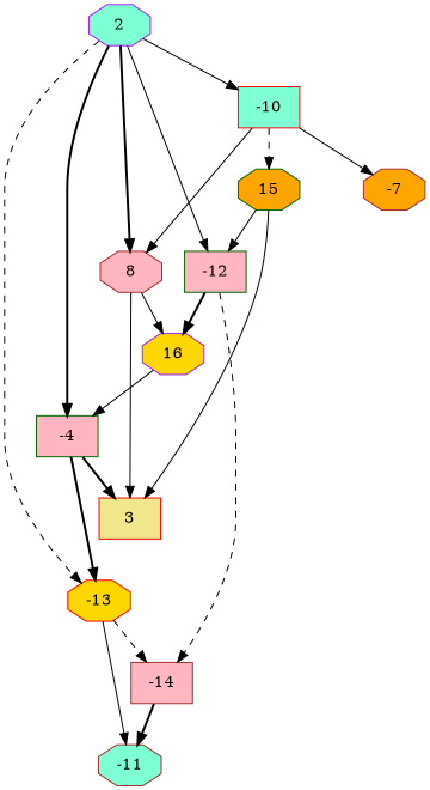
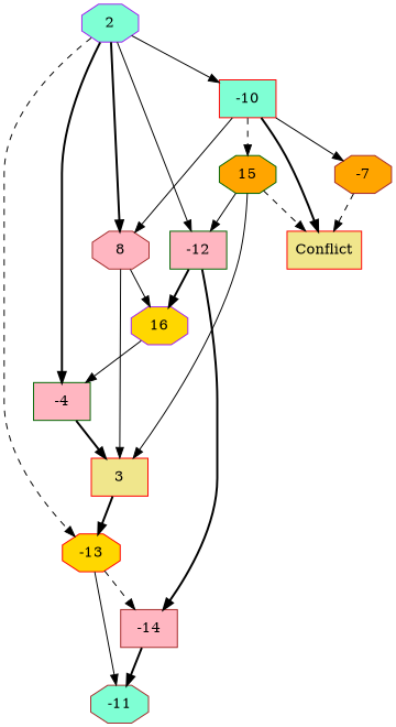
  digraph {
    node [color=brown fillcolor=lightpink shape=octagon style=filled]
    edge [style=solid]
    2 [color=purple fillcolor=aquamarine]
    -4 [color=darkgreen shape=box]
    8
    -10 [color=red fillcolor=aquamarine shape=box]
    -12 [color=darkgreen shape=box]
    -13 [color=red fillcolor=gold]
    3 [color=red fillcolor=khaki shape=box]
    16 [color=purple fillcolor=gold]
    -7 [fillcolor=orange]
+   Conflict [color=red fillcolor=khaki shape=box]
    15 [color=darkgreen fillcolor=orange]
    -14 [shape=box]
    -11 [fillcolor=aquamarine]
    2 -> -4 [style=bold]
    2 -> 8 [style=bold]
    2 -> -10
    2 -> -12
    2 -> -13 [style=dashed]
    -4 -> 3 [style=bold]
    8 -> 3
    8 -> 16
    -10 -> 8
    -10 -> -7
+   -10 -> Conflict [style=bold]
    -10 -> 15 [style=dashed]
    -12 -> 16 [style=bold]
-   -12 -> -14 [style=dashed]
+   -12 -> -14 [style=bold]
    -13 -> -14 [style=dashed]
    -13 -> -11
-   -4 -> -13 [style=bold]
+   3 -> -13 [style=bold]
    16 -> -4
+   -7 -> Conflict [style=dashed]
    15 -> -12
    15 -> 3
+   15 -> Conflict [style=dashed]
    -14 -> -11 [style=bold]
  }
